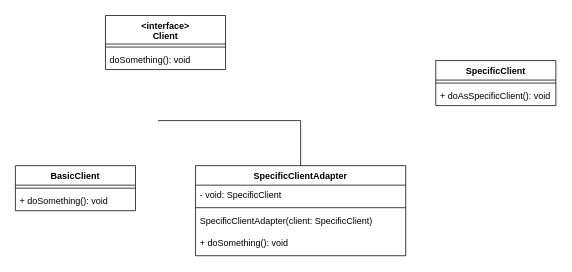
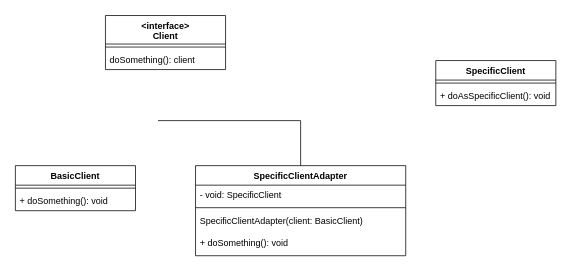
  <mxCell id="0" />
  <mxCell id="1" parent="0" />
  <mxCell id="2" value="&lt;interface&gt;&#10;Client&#10;" style="swimlane;fontStyle=1;align=center;verticalAlign=top;childLayout=stackLayout;horizontal=1;startSize=38;horizontalStack=0;resizeParent=1;resizeParentMax=0;resizeLast=0;collapsible=1;marginBottom=0;" vertex="1" parent="1"><mxGeometry x="140" y="20" width="160" height="72" as="geometry" /></mxCell>
  <mxCell id="3" value="" style="line;strokeWidth=1;fillColor=none;align=left;verticalAlign=middle;spacingTop=-1;spacingLeft=3;spacingRight=3;rotatable=0;labelPosition=right;points=[];portConstraint=eastwest;" vertex="1" parent="2"><mxGeometry y="38" width="160" height="8" as="geometry" /></mxCell>
- <mxCell id="4" value="doSomething(): void" style="text;strokeColor=none;fillColor=none;align=left;verticalAlign=top;spacingLeft=4;spacingRight=4;overflow=hidden;rotatable=0;points=[[0,0.5],[1,0.5]];portConstraint=eastwest;" vertex="1" parent="2"><mxGeometry y="46" width="160" height="26" as="geometry" /></mxCell>
+ <mxCell id="4" value="doSomething(): client" style="text;strokeColor=none;fillColor=none;align=left;verticalAlign=top;spacingLeft=4;spacingRight=4;overflow=hidden;rotatable=0;points=[[0,0.5],[1,0.5]];portConstraint=eastwest;" vertex="1" parent="2"><mxGeometry y="46" width="160" height="26" as="geometry" /></mxCell>
  <mxCell id="5" value="BasicClient" style="swimlane;fontStyle=1;align=center;verticalAlign=top;childLayout=stackLayout;horizontal=1;startSize=26;horizontalStack=0;resizeParent=1;resizeParentMax=0;resizeLast=0;collapsible=1;marginBottom=0;" vertex="1" parent="1"><mxGeometry x="20" y="220" width="160" height="60" as="geometry" /></mxCell>
  <mxCell id="6" value="" style="line;strokeWidth=1;fillColor=none;align=left;verticalAlign=middle;spacingTop=-1;spacingLeft=3;spacingRight=3;rotatable=0;labelPosition=right;points=[];portConstraint=eastwest;" vertex="1" parent="5"><mxGeometry y="26" width="160" height="8" as="geometry" /></mxCell>
  <mxCell id="7" value="+ doSomething(): void" style="text;strokeColor=none;fillColor=none;align=left;verticalAlign=top;spacingLeft=4;spacingRight=4;overflow=hidden;rotatable=0;points=[[0,0.5],[1,0.5]];portConstraint=eastwest;" vertex="1" parent="5"><mxGeometry y="34" width="160" height="26" as="geometry" /></mxCell>
  <mxCell id="8" value="SpecificClientAdapter" style="swimlane;fontStyle=1;align=center;verticalAlign=top;childLayout=stackLayout;horizontal=1;startSize=26;horizontalStack=0;resizeParent=1;resizeParentMax=0;resizeLast=0;collapsible=1;marginBottom=0;" vertex="1" parent="1"><mxGeometry x="260" y="220" width="280" height="120" as="geometry" /></mxCell>
  <mxCell id="9" value="- void: SpecificClient" style="text;strokeColor=none;fillColor=none;align=left;verticalAlign=top;spacingLeft=4;spacingRight=4;overflow=hidden;rotatable=0;points=[[0,0.5],[1,0.5]];portConstraint=eastwest;" vertex="1" parent="8"><mxGeometry y="26" width="280" height="26" as="geometry" /></mxCell>
  <mxCell id="10" value="" style="line;strokeWidth=1;fillColor=none;align=left;verticalAlign=middle;spacingTop=-1;spacingLeft=3;spacingRight=3;rotatable=0;labelPosition=right;points=[];portConstraint=eastwest;" vertex="1" parent="8"><mxGeometry y="52" width="280" height="8" as="geometry" /></mxCell>
- <mxCell id="11" value="SpecificClientAdapter(client: SpecificClient)" style="text;strokeColor=none;fillColor=none;align=left;verticalAlign=top;spacingLeft=4;spacingRight=4;overflow=hidden;rotatable=0;points=[[0,0.5],[1,0.5]];portConstraint=eastwest;" vertex="1" parent="8"><mxGeometry y="60" width="280" height="30" as="geometry" /></mxCell>
+ <mxCell id="11" value="SpecificClientAdapter(client: BasicClient)" style="text;strokeColor=none;fillColor=none;align=left;verticalAlign=top;spacingLeft=4;spacingRight=4;overflow=hidden;rotatable=0;points=[[0,0.5],[1,0.5]];portConstraint=eastwest;" vertex="1" parent="8"><mxGeometry y="60" width="280" height="30" as="geometry" /></mxCell>
  <mxCell id="12" value="+ doSomething(): void" style="text;strokeColor=none;fillColor=none;align=left;verticalAlign=top;spacingLeft=4;spacingRight=4;overflow=hidden;rotatable=0;points=[[0,0.5],[1,0.5]];portConstraint=eastwest;" vertex="1" parent="8"><mxGeometry y="90" width="280" height="30" as="geometry" /></mxCell>
  <mxCell id="13" value="SpecificClient" style="swimlane;fontStyle=1;align=center;verticalAlign=top;childLayout=stackLayout;horizontal=1;startSize=26;horizontalStack=0;resizeParent=1;resizeParentMax=0;resizeLast=0;collapsible=1;marginBottom=0;" vertex="1" parent="1"><mxGeometry x="580" y="80" width="160" height="60" as="geometry" /></mxCell>
  <mxCell id="14" value="" style="line;strokeWidth=1;fillColor=none;align=left;verticalAlign=middle;spacingTop=-1;spacingLeft=3;spacingRight=3;rotatable=0;labelPosition=right;points=[];portConstraint=eastwest;" vertex="1" parent="13"><mxGeometry y="26" width="160" height="8" as="geometry" /></mxCell>
  <mxCell id="15" value="+ doAsSpecificClient(): void" style="text;strokeColor=none;fillColor=none;align=left;verticalAlign=top;spacingLeft=4;spacingRight=4;overflow=hidden;rotatable=0;points=[[0,0.5],[1,0.5]];portConstraint=eastwest;" vertex="1" parent="13"><mxGeometry y="34" width="160" height="26" as="geometry" /></mxCell>
  <mxCell id="16" style="edgeStyle=orthogonalEdgeStyle;rounded=0;orthogonalLoop=1;jettySize=auto;html=1;endSize=20;endArrow=none;endFill=0;exitX=0.5;exitY=0;exitDx=0;exitDy=0;" edge="1" parent="1" source="8"><mxGeometry relative="1" as="geometry"><mxPoint x="110" y="230" as="sourcePoint" /><mxPoint x="210" y="160" as="targetPoint" /><Array as="points"><mxPoint x="400" y="160" /></Array></mxGeometry></mxCell>
